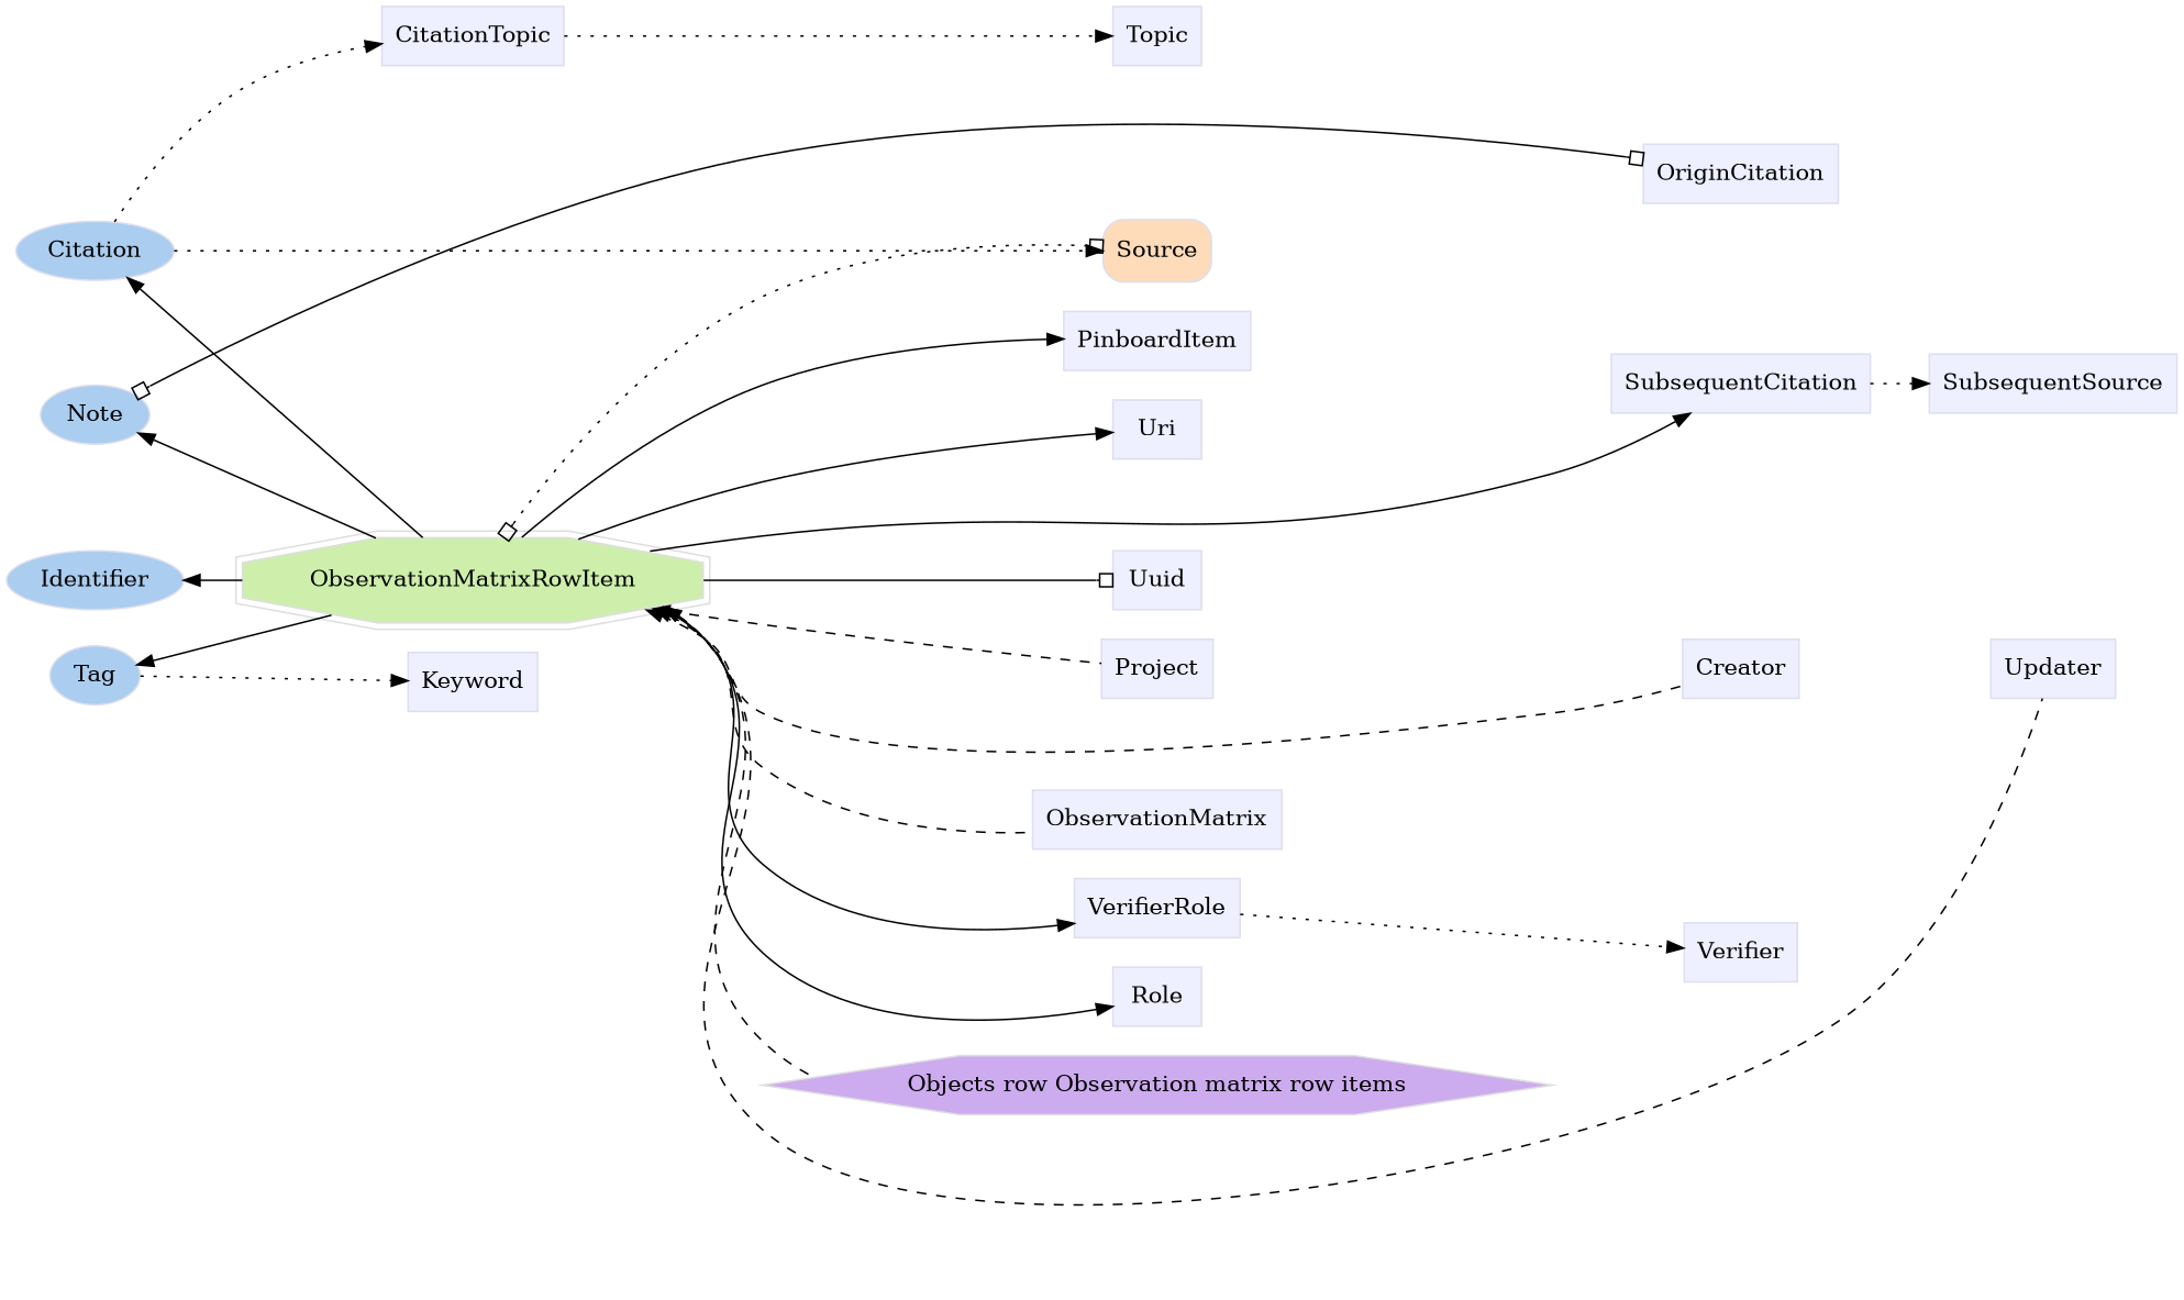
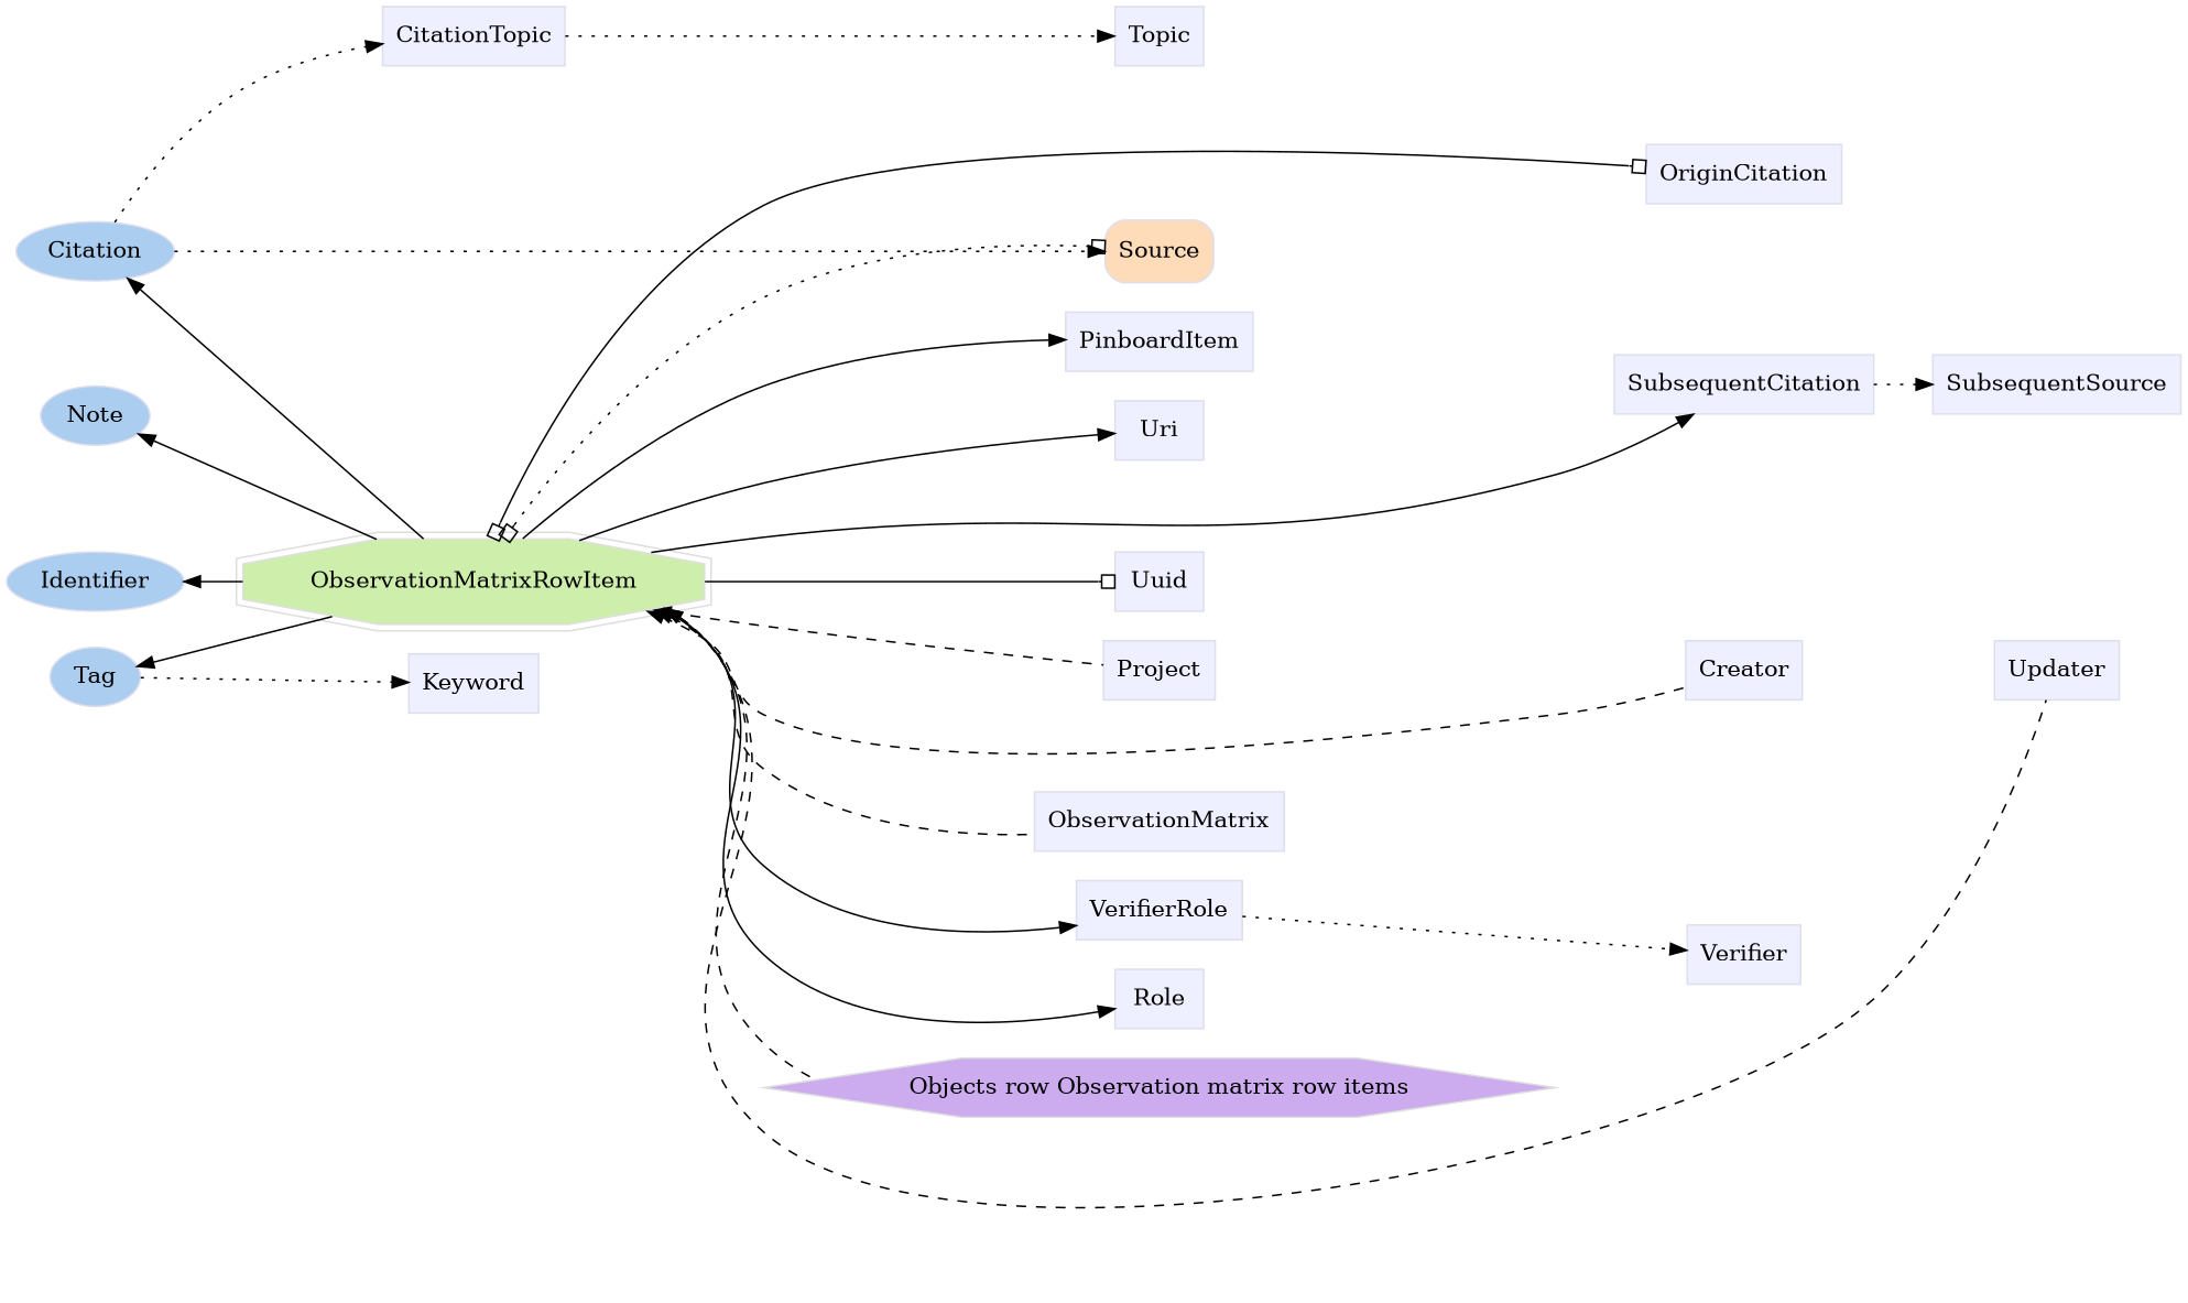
  digraph {
    rankdir=LR
    node [color="#dddeee" fillcolor="#eeefff" group=supporting shape=box style=filled]
    n1 [fillcolor="#abcdef" group=annotator height=0.5 label=Citation shape=oval width=1.1279]
    n2 [fillcolor="#abcdef" group=annotator height=0.5 label=Identifier shape=oval width=1.2558]
    n3 [fillcolor="#abcdef" group=annotator height=0.5 label=Tag shape=oval width=0.75]
    n4 [fillcolor="#abcdef" group=annotator height=0.5 label=Note shape=oval width=0.80088]
    n5 [fillcolor="#fedcba" group=core height=0.51389 label=Source shape=Mrecord width=0.75]
    n6 [color="#dedede" fillcolor="#cdefab" group=target height=0.61111 label=ObservationMatrixRowItem shape=doubleoctagon width=3.6094]
    n7 [height=0.5 label=CitationTopic width=1.2639]
    n8 [height=0.5 label=Keyword width=0.92014]
    n9 [height=0.5 label=PinboardItem width=1.2535]
    n10 [height=0.5 label=Role width=0.75]
    n11 [height=0.5 label=SubsequentCitation width=1.691]
    n12 [height=0.5 label=SubsequentSource width=1.6076]
    n13 [height=0.5 label=Topic width=0.75]
    n14 [height=0.5 label=Uri width=0.75]
    n15 [height=0.5 label=Uuid width=0.75]
    n16 [height=0.5 label=VerifierRole width=1.1493]
    n17 [height=0.5 label=Verifier width=0.79514]
    n18 [height=0.5 label=Creator width=0.78472]
    n19 [height=0.5 label=ObservationMatrix width=1.6597]
    n20 [height=0.5 label=Project width=0.75347]
    n21 [height=0.5 label=Updater width=0.82639]
    n22 [height=0.5 label=OriginCitation width=1.316]
    n23 [color="#dedede" fillcolor="#cdabef" group=polymorphic height=0.5 label="Objects row Observation matrix row items" shape=hexagon width=5.5377]
    subgraph sub_1 {
      rank=min
      n1
      n2
      n3
      n4
    }
    subgraph sub_2 {
      n5
    }
    subgraph sub_3 {
      n6
      n7
      n8
      n9
      n10
      n11
      n12
      n13
      n14
      n15
      n16
      n17
      n18
      n19
      n20
      n21
      n22
    }
    n1 -> n5 [style=dotted]
    n1 -> n7 [style=dotted]
    n3 -> n8 [style=dotted]
    n5 -> n11 [style=invis]
    n5 -> n22 [style=invis]
    n6 -> n1
    n6 -> n2
    n6 -> n3
    n6 -> n4
    n6 -> n5 [arrowhead=obox arrowtail=obox dir=both style=dotted]
    n6 -> n9
    n6 -> n10
    n6 -> n11
    n6 -> n14
    n6 -> n15 [arrowhead=obox]
    n6 -> n16
    n6 -> n18 [dir=back style=dashed]
    n6 -> n19 [dir=back style=dashed]
    n6 -> n20 [dir=back style=dashed]
    n6 -> n21 [dir=back style=dashed]
-   n4 -> n22 [arrowhead=obox arrowtail=obox dir=both]
+   n6 -> n22 [arrowhead=obox arrowtail=obox dir=both]
    n6 -> n23 [dir=back style=dashed]
    n7 -> n13 [style=dotted]
    n10 -> n17 [style=invis]
    n11 -> n12 [style=dotted]
    n16 -> n17 [style=dotted]
    n18 -> n21 [style=invis]
    n20 -> n18 [style=invis]
  }
